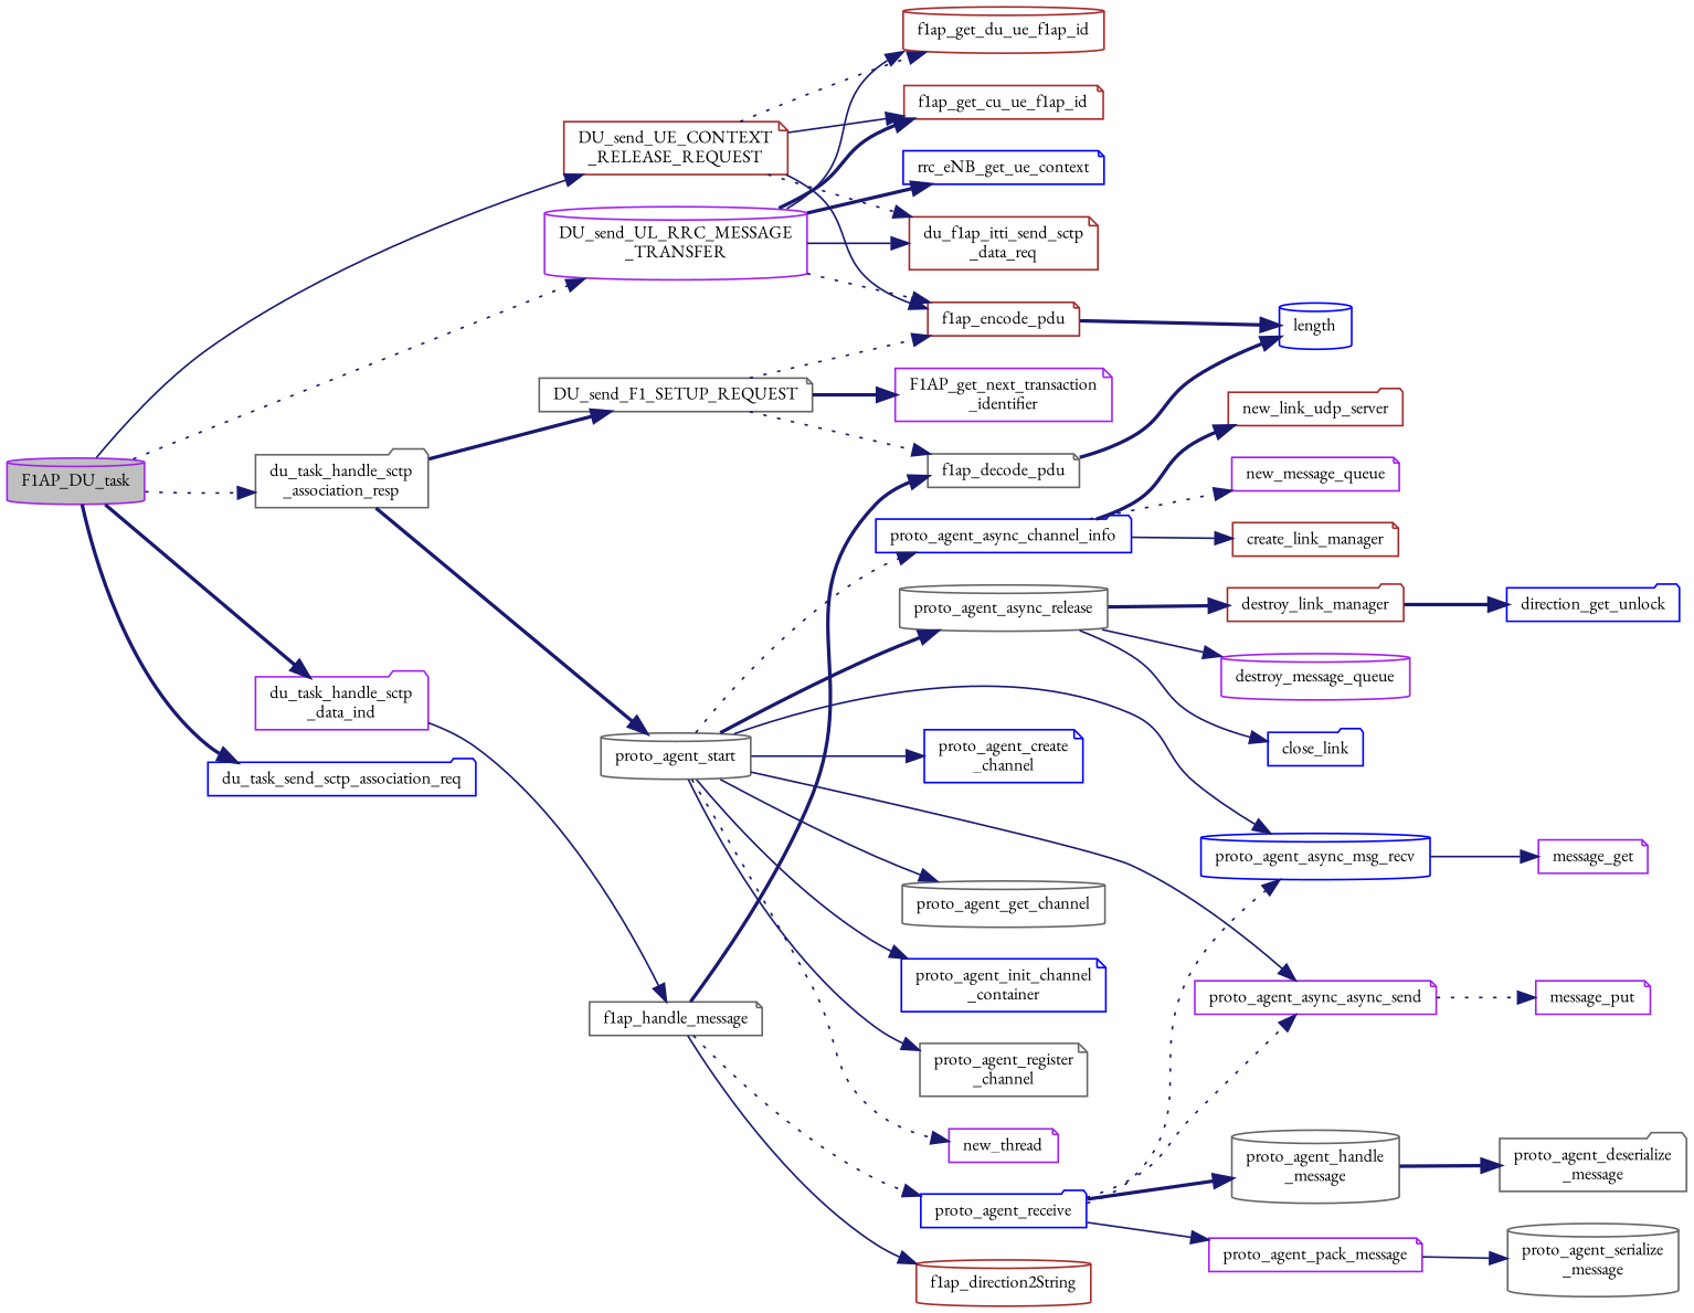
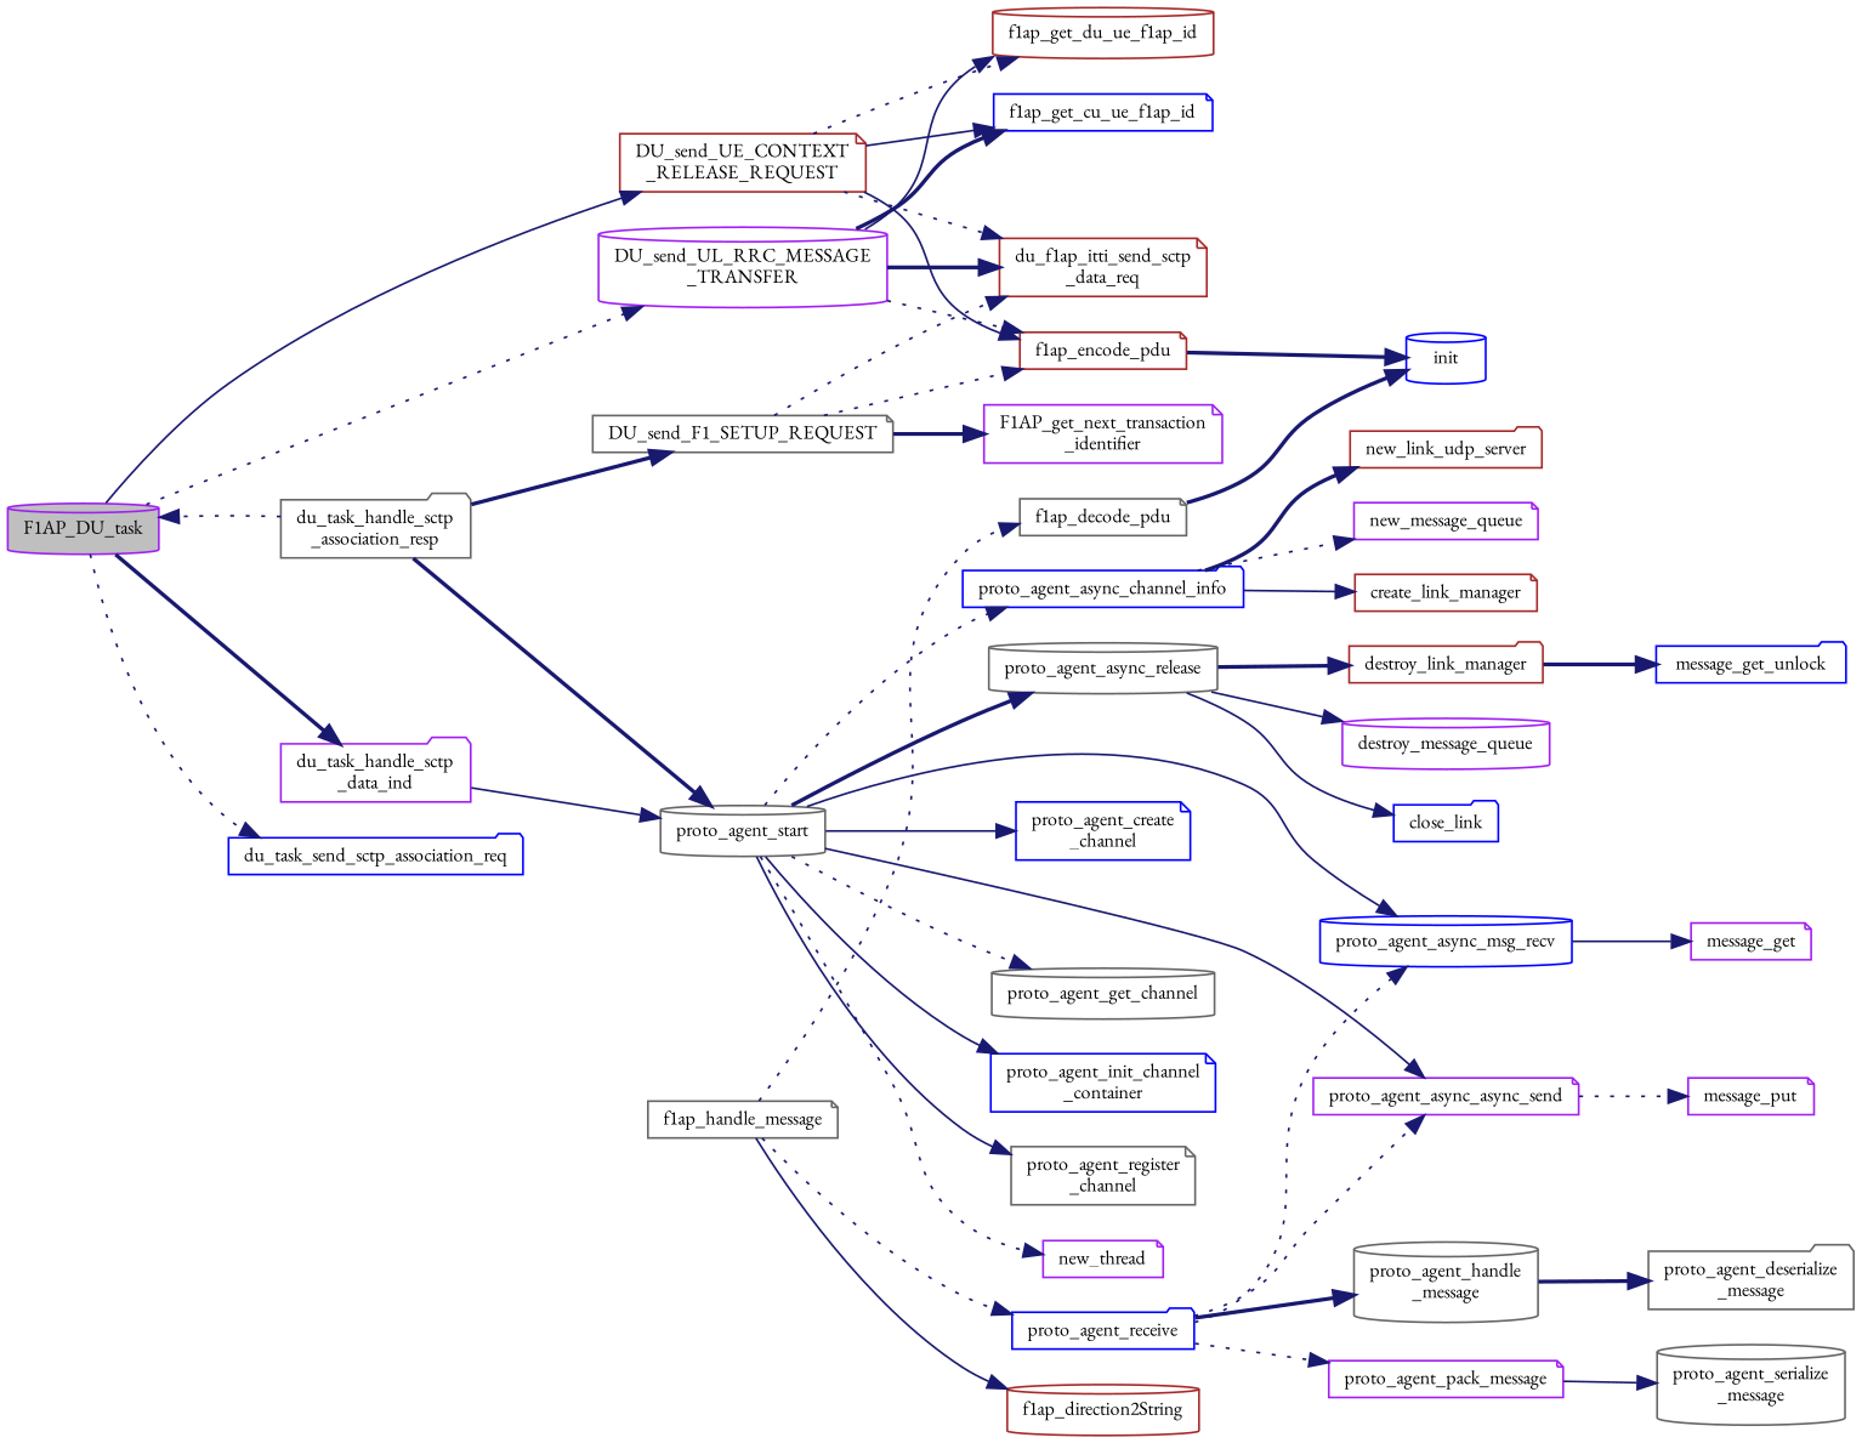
  digraph {
    fontname="EB Garamond"
    rankdir=LR
    node [color=purple fillcolor=white fontname="EB Garamond" fontsize=10 shape=note style=filled]
    edge [color=midnightblue fontname="EB Garamond" fontsize=10 labelfontname=Helvetica labelfontsize=10 style=dotted]
    n1 [fillcolor=grey75 fontcolor=black height=0.2 label=F1AP_DU_task shape=cylinder width=0.4]
    n2 [color=brown height=0.2 label="DU_send_UE_CONTEXT\l_RELEASE_REQUEST" width=0.4]
    n3 [height=0.2 label="DU_send_UL_RRC_MESSAGE\l_TRANSFER" shape=cylinder width=0.4]
    n4 [color=gray40 height=0.2 label="du_task_handle_sctp\l_association_resp" shape=folder width=0.4]
    n5 [height=0.2 label="du_task_handle_sctp\l_data_ind" shape=folder width=0.4]
    n6 [color=blue height=0.2 label=du_task_send_sctp_association_req shape=folder width=0.4]
    n7 [color=brown height=0.2 label="du_f1ap_itti_send_sctp\l_data_req" width=0.4]
    n8 [color=brown height=0.2 label=f1ap_encode_pdu width=0.4]
-   n9 [color=brown height=0.2 label=f1ap_get_cu_ue_f1ap_id width=0.4]
+   n9 [color=blue height=0.2 label=f1ap_get_cu_ue_f1ap_id width=0.4]
    n10 [color=brown height=0.2 label=f1ap_get_du_ue_f1ap_id shape=cylinder width=0.4]
-   n11 [color=blue height=0.2 label=rrc_eNB_get_ue_context width=0.4]
    n12 [color=gray40 height=0.2 label=DU_send_F1_SETUP_REQUEST width=0.4]
    n13 [color=gray40 height=0.2 label=proto_agent_start shape=cylinder width=0.4]
    n14 [color=gray40 height=0.2 label=f1ap_handle_message width=0.4]
-   n15 [color=blue height=0.2 label=length shape=cylinder width=0.4]
+   n15 [color=blue height=0.2 label=init shape=cylinder width=0.4]
    n16 [height=0.2 label="F1AP_get_next_transaction\l_identifier" width=0.4]
    n17 [height=0.2 label=new_thread width=0.4]
    n18 [color=blue height=0.2 label=proto_agent_async_channel_info shape=folder width=0.4]
    n19 [color=blue height=0.2 label=proto_agent_async_msg_recv shape=cylinder width=0.4]
    n20 [height=0.2 label=proto_agent_async_async_send width=0.4]
    n21 [color=gray40 height=0.2 label=proto_agent_async_release shape=cylinder width=0.4]
    n22 [color=blue height=0.2 label="proto_agent_create\l_channel" width=0.4]
    n23 [color=gray40 height=0.2 label=proto_agent_get_channel shape=cylinder width=0.4]
    n24 [color=blue height=0.2 label="proto_agent_init_channel\l_container" width=0.4]
    n25 [color=gray40 height=0.2 label="proto_agent_register\l_channel" width=0.4]
    n26 [color=brown height=0.2 label=create_link_manager width=0.4]
    n27 [color=brown height=0.2 label=new_link_udp_server shape=folder width=0.4]
    n28 [height=0.2 label=new_message_queue width=0.4]
    n29 [height=0.2 label=message_get width=0.4]
    n30 [height=0.2 label=message_put width=0.4]
    n31 [color=blue height=0.2 label=close_link shape=folder width=0.4]
    n32 [color=brown height=0.2 label=destroy_link_manager shape=folder width=0.4]
    n33 [height=0.2 label=destroy_message_queue shape=cylinder width=0.4]
    n34 [color=blue height=0.2 label=proto_agent_receive shape=folder width=0.4]
    n35 [color=gray40 height=0.2 label="proto_agent_handle\l_message" shape=cylinder width=0.4]
    n36 [height=0.2 label=proto_agent_pack_message width=0.4]
-   n37 [color=blue height=0.2 label=direction_get_unlock shape=folder width=0.4]
+   n37 [color=blue height=0.2 label=message_get_unlock shape=folder width=0.4]
    n38 [color=gray40 height=0.2 label="proto_agent_deserialize\l_message" shape=folder width=0.4]
    n39 [color=gray40 height=0.2 label="proto_agent_serialize\l_message" shape=cylinder width=0.4]
    n40 [color=gray40 height=0.2 label=f1ap_decode_pdu width=0.4]
    n41 [color=brown height=0.2 label=f1ap_direction2String shape=cylinder width=0.4]
    n1 -> n2 [style=solid]
    n1 -> n3
-   n1 -> n4
+   n4 -> n1
    n1 -> n5 [style=bold]
-   n1 -> n6 [style=bold]
+   n1 -> n6
    n2 -> n7
    n2 -> n8 [style=solid]
    n2 -> n9 [style=solid]
    n2 -> n10
-   n3 -> n7 [style=solid]
+   n3 -> n7 [style=bold]
    n3 -> n8
    n3 -> n9 [style=bold]
    n3 -> n10 [style=solid]
-   n3 -> n11 [style=bold]
    n4 -> n12 [style=bold]
    n4 -> n13 [style=bold]
-   n5 -> n14 [style=solid]
+   n5 -> n13 [style=solid]
    n8 -> n15 [style=bold]
-   n12 -> n40
+   n12 -> n7
    n12 -> n8
    n12 -> n16 [style=bold]
    n13 -> n17
    n13 -> n18
    n13 -> n19 [style=solid]
    n13 -> n20 [style=solid]
    n13 -> n21 [style=bold]
    n13 -> n22 [style=solid]
-   n13 -> n23 [style=solid]
+   n13 -> n23
    n13 -> n24 [style=solid]
    n13 -> n25 [style=solid]
    n14 -> n34
-   n14 -> n40 [style=bold]
+   n14 -> n40
    n14 -> n41 [style=solid]
    n18 -> n26 [style=solid]
    n18 -> n27 [style=bold]
    n18 -> n28
    n19 -> n29 [style=solid]
    n20 -> n30
    n21 -> n31 [style=solid]
    n21 -> n32 [style=bold]
    n21 -> n33 [style=solid]
    n32 -> n37 [style=bold]
    n34 -> n19
    n34 -> n20
    n34 -> n35 [style=bold]
-   n34 -> n36 [style=solid]
+   n34 -> n36
    n35 -> n38 [style=bold]
    n36 -> n39 [style=solid]
    n40 -> n15 [style=bold]
  }
